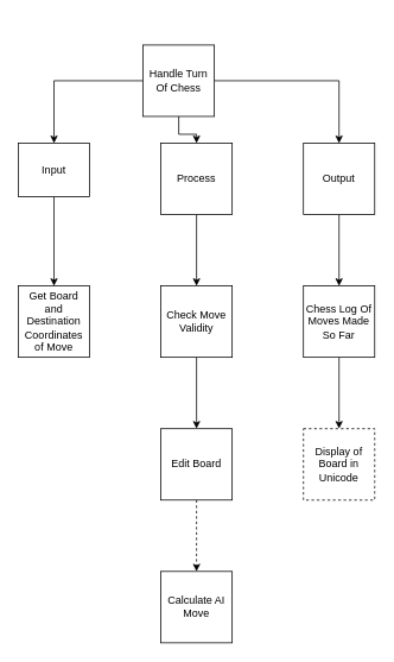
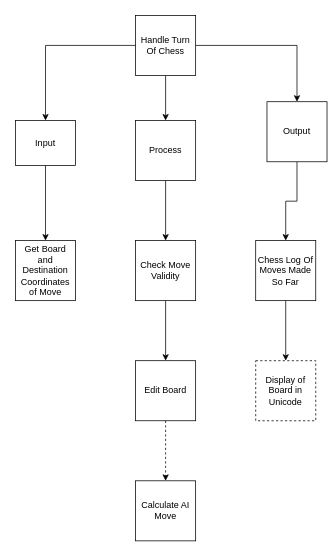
  <mxCell id="0" />
  <mxCell id="1" parent="0" />
  <mxCell id="2" value="" style="edgeStyle=orthogonalEdgeStyle;rounded=0;orthogonalLoop=1;jettySize=auto;html=1;" edge="1" parent="1" source="5" target="7"><mxGeometry relative="1" as="geometry" /></mxCell>
  <mxCell id="3" value="" style="edgeStyle=orthogonalEdgeStyle;rounded=0;orthogonalLoop=1;jettySize=auto;html=1;" edge="1" parent="1" source="5" target="10"><mxGeometry relative="1" as="geometry" /></mxCell>
  <mxCell id="4" value="" style="edgeStyle=orthogonalEdgeStyle;rounded=0;orthogonalLoop=1;jettySize=auto;html=1;" edge="1" parent="1" source="5" target="17"><mxGeometry relative="1" as="geometry" /></mxCell>
- <mxCell id="5" value="Handle Turn Of Chess" style="whiteSpace=wrap;html=1;aspect=fixed;" vertex="1" parent="1"><mxGeometry x="160" y="50" width="80" height="80" as="geometry" /></mxCell>
+ <mxCell id="5" value="Handle Turn Of Chess" style="whiteSpace=wrap;html=1;aspect=fixed;" vertex="1" parent="1"><mxGeometry x="180" y="20" width="80" height="80" as="geometry" /></mxCell>
  <mxCell id="6" value="" style="edgeStyle=orthogonalEdgeStyle;rounded=0;orthogonalLoop=1;jettySize=auto;html=1;" edge="1" parent="1" source="7" target="8"><mxGeometry relative="1" as="geometry" /></mxCell>
  <mxCell id="7" value="Input" style="whiteSpace=wrap;html=1;aspect=fixed;" vertex="1" parent="1"><mxGeometry x="20" y="160" width="80" height="60" as="geometry" /></mxCell>
  <mxCell id="8" value="Get Board and Destination Coordinates of Move" style="whiteSpace=wrap;html=1;aspect=fixed;" vertex="1" parent="1"><mxGeometry x="20" y="320" width="80" height="80" as="geometry" /></mxCell>
  <mxCell id="9" value="" style="edgeStyle=orthogonalEdgeStyle;rounded=0;orthogonalLoop=1;jettySize=auto;html=1;" edge="1" parent="1" source="10" target="12"><mxGeometry relative="1" as="geometry" /></mxCell>
  <mxCell id="10" value="Process" style="whiteSpace=wrap;html=1;aspect=fixed;" vertex="1" parent="1"><mxGeometry x="180" y="160" width="80" height="80" as="geometry" /></mxCell>
  <mxCell id="11" value="" style="edgeStyle=orthogonalEdgeStyle;rounded=0;orthogonalLoop=1;jettySize=auto;html=1;" edge="1" parent="1" source="12" target="14"><mxGeometry relative="1" as="geometry" /></mxCell>
  <mxCell id="12" value="Check Move Validity" style="whiteSpace=wrap;html=1;aspect=fixed;" vertex="1" parent="1"><mxGeometry x="180" y="320" width="80" height="80" as="geometry" /></mxCell>
  <mxCell id="13" value="" style="edgeStyle=orthogonalEdgeStyle;rounded=0;orthogonalLoop=1;jettySize=auto;html=1;dashed=1;" edge="1" parent="1" source="14" target="15"><mxGeometry relative="1" as="geometry" /></mxCell>
  <mxCell id="14" value="Edit Board" style="whiteSpace=wrap;html=1;aspect=fixed;" vertex="1" parent="1"><mxGeometry x="180" y="480" width="80" height="80" as="geometry" /></mxCell>
  <mxCell id="15" value="Calculate AI Move" style="whiteSpace=wrap;html=1;aspect=fixed;" vertex="1" parent="1"><mxGeometry x="180" y="640" width="80" height="80" as="geometry" /></mxCell>
  <mxCell id="16" value="" style="edgeStyle=orthogonalEdgeStyle;rounded=0;orthogonalLoop=1;jettySize=auto;html=1;" edge="1" parent="1" source="17" target="19"><mxGeometry relative="1" as="geometry" /></mxCell>
- <mxCell id="17" value="Output" style="whiteSpace=wrap;html=1;aspect=fixed;" vertex="1" parent="1"><mxGeometry x="340" y="160" width="80" height="80" as="geometry" /></mxCell>
+ <mxCell id="17" value="Output" style="whiteSpace=wrap;html=1;aspect=fixed;" vertex="1" parent="1"><mxGeometry x="355" y="135" width="80" height="80" as="geometry" /></mxCell>
  <mxCell id="18" value="" style="edgeStyle=orthogonalEdgeStyle;rounded=0;orthogonalLoop=1;jettySize=auto;html=1;" edge="1" parent="1" source="19" target="20"><mxGeometry relative="1" as="geometry" /></mxCell>
  <mxCell id="19" value="Chess Log Of Moves Made So Far" style="whiteSpace=wrap;html=1;aspect=fixed;" vertex="1" parent="1"><mxGeometry x="340" y="320" width="80" height="80" as="geometry" /></mxCell>
  <mxCell id="20" value="Display of Board in Unicode" style="whiteSpace=wrap;html=1;aspect=fixed;dashed=1;" vertex="1" parent="1"><mxGeometry x="340" y="480" width="80" height="80" as="geometry" /></mxCell>
